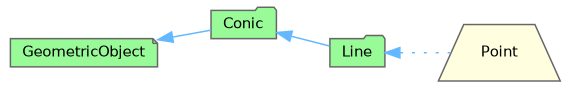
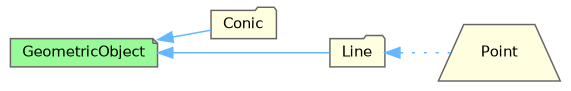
  digraph {
    rankdir=LR
    node [color=grey40 fillcolor=palegreen fontname=Helvetica fontsize=10 shape=folder style=filled]
    edge [color=steelblue1 dir=back fontname=Helvetica fontsize=10 labelfontname=Helvetica labelfontsize=10 style=solid]
    n1 [height=0.2 label=GeometricObject shape=note width=0.4]
-   n2 [height=0.2 label=Conic width=0.4]
-   n3 [height=0.2 label=Line width=0.4]
+   n2 [fillcolor=lightyellow height=0.2 label=Conic width=0.4]
+   n3 [fillcolor=lightyellow height=0.2 label=Line width=0.4]
    n4 [fillcolor=lightyellow height=0.2 label=Point shape=trapezium width=0.4]
    n1 -> n2
-   n2 -> n3
+   n1 -> n3
    n3 -> n4 [style=dotted]
  }
